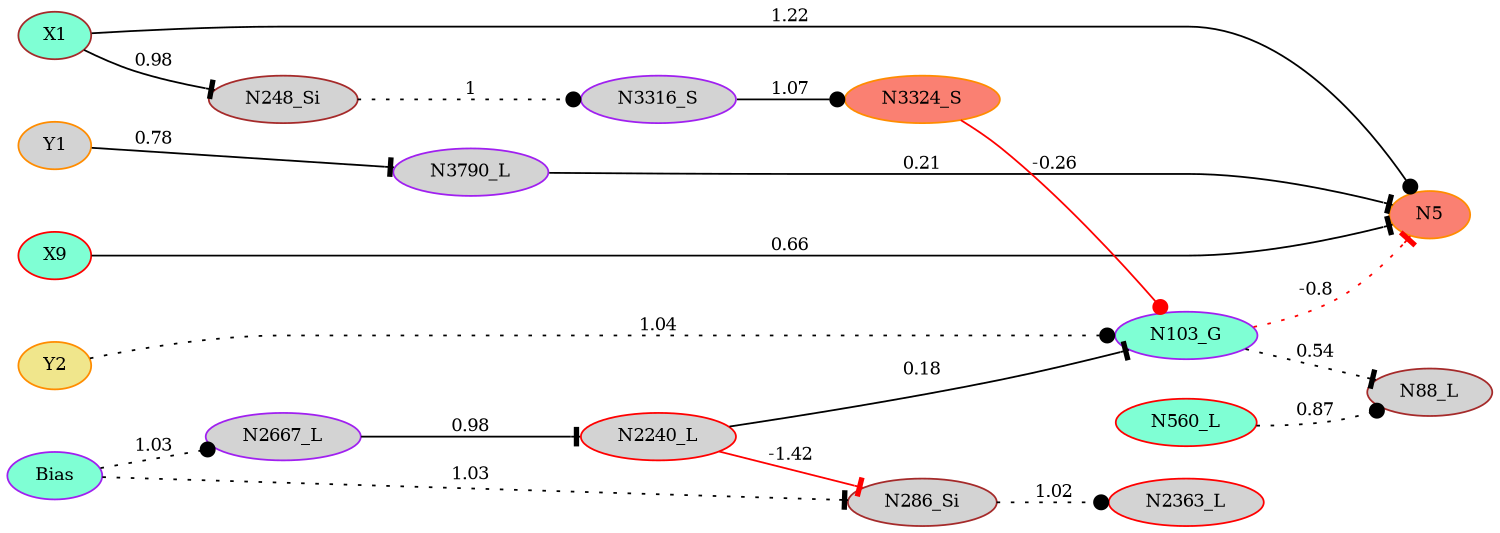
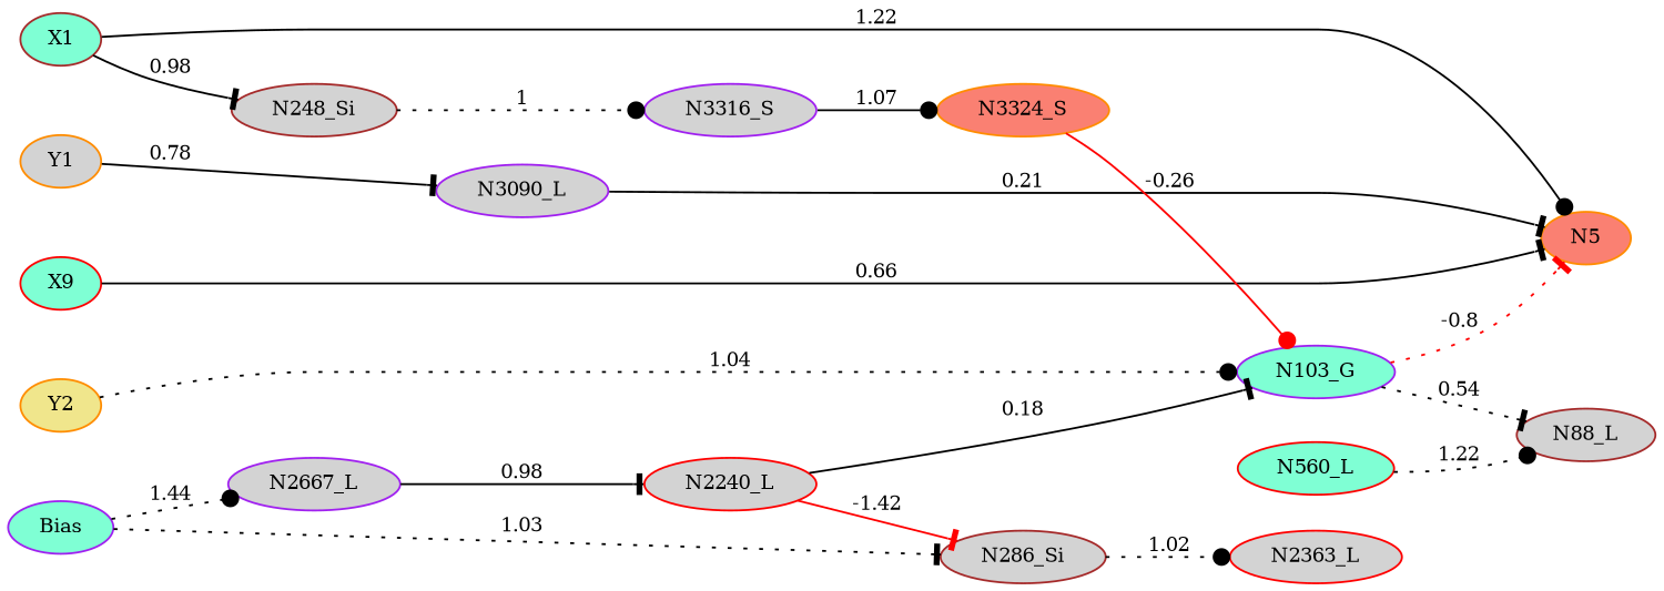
  digraph {
    rankdir=LR
    node [color=purple fillcolor=lightgrey fontsize=10 shape=ellipse style=filled]
    edge [arrowhead=tee color=black fontsize=10 style=solid]
    N5 [color=darkorange fillcolor=salmon height=0.1 width=0.1]
    n2 [fillcolor=aquamarine height=0.1 label=Bias width=0.1]
    n3 [color=brown fillcolor=aquamarine height=0.1 label=X1 width=0.1]
    n4 [color=darkorange height=0.1 label=Y1 width=0.1]
    n5 [color=red fillcolor=aquamarine height=0.1 label=X9 width=0.1]
    n6 [color=darkorange fillcolor=khaki height=0.1 label=Y2 width=0.1]
    n7 [color=brown height=0.1 label=N286_Si width=0.1]
    n8 [height=0.1 label=N2667_L width=0.1]
    n9 [color=brown height=0.1 label=N248_Si width=0.1]
-   n10 [height=0.1 label=N3790_L width=0.1]
+   n10 [height=0.1 label=N3090_L width=0.1]
    n11 [fillcolor=aquamarine height=0.1 label=N103_G width=0.1]
    n12 [color=red height=0.1 label=N2363_L width=0.1]
    n13 [color=red height=0.1 label=N2240_L width=0.1]
    n14 [height=0.1 label=N3316_S width=0.1]
    n15 [color=brown height=0.1 label=N88_L width=0.1]
    n16 [color=darkorange fillcolor=salmon height=0.1 label=N3324_S width=0.1]
    n17 [color=red fillcolor=aquamarine height=0.1 label=N560_L width=0.1]
    subgraph sub_1 {
      rank=same
      N5
    }
    subgraph sub_2 {
      rank=same
      n2
      n3
      n4
      n5
      n6
    }
    n2 -> n7 [label=1.03 style=dotted]
-   n2 -> n8 [arrowhead=dot label=1.03 style=dotted]
+   n2 -> n8 [arrowhead=dot label=1.44 style=dotted]
    n3 -> N5 [arrowhead=dot label=1.22]
    n3 -> n4 [style=invis arrowhead="" color="" fontsize=""]
    n3 -> n9 [label=0.98]
    n4 -> n5 [style=invis arrowhead="" color="" fontsize=""]
    n4 -> n10 [label=0.78]
    n5 -> N5 [label=0.66]
    n5 -> n6 [style=invis arrowhead="" color="" fontsize=""]
    n6 -> n2 [style=invis arrowhead="" color="" fontsize=""]
    n6 -> n11 [arrowhead=dot label=1.04 style=dotted]
    n7 -> n12 [arrowhead=dot label=1.02 style=dotted]
    n8 -> n13 [label=0.98]
    n9 -> n14 [arrowhead=dot label=1 style=dotted]
    n10 -> N5 [label=0.21]
    n11 -> N5 [arrowType=inv color=red label=-0.8 style=dotted]
    n11 -> n15 [label=0.54 style=dotted]
    n13 -> n7 [arrowType=inv color=red label=-1.42]
    n13 -> n11 [label=0.18]
    n14 -> n16 [arrowhead=dot label=1.07]
    n16 -> n11 [arrowType=inv arrowhead=dot color=red label=-0.26]
-   n17 -> n15 [arrowhead=dot label=0.87 style=dotted]
+   n17 -> n15 [arrowhead=dot label=1.22 style=dotted]
  }
